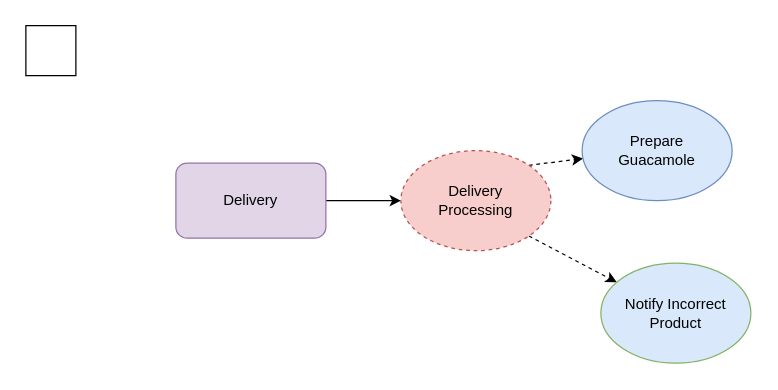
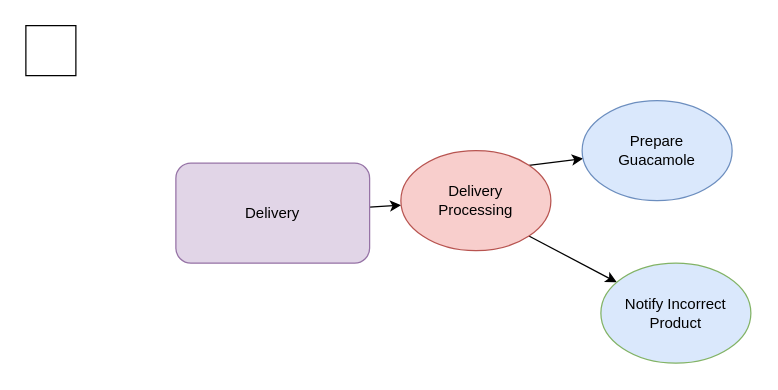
  <mxCell id="0" />
  <mxCell id="1" parent="0" />
  <mxCell id="2" style="rounded=0;orthogonalLoop=1;jettySize=auto;html=1;" edge="1" parent="1" source="6" target="5"><mxGeometry relative="1" as="geometry"><mxPoint x="240" y="160" as="sourcePoint" /></mxGeometry></mxCell>
- <mxCell id="3" style="edgeStyle=none;rounded=0;orthogonalLoop=1;jettySize=auto;html=1;exitX=1;exitY=0;exitDx=0;exitDy=0;dashed=1;" edge="1" parent="1" source="5" target="7"><mxGeometry relative="1" as="geometry"><mxPoint x="480" y="90" as="targetPoint" /></mxGeometry></mxCell>
- <mxCell id="4" style="edgeStyle=none;rounded=0;orthogonalLoop=1;jettySize=auto;html=1;exitX=1;exitY=1;exitDx=0;exitDy=0;dashed=1;" edge="1" parent="1" source="5" target="8"><mxGeometry relative="1" as="geometry" /></mxCell>
- <mxCell id="5" value="Delivery&lt;br&gt;Processing" style="ellipse;whiteSpace=wrap;html=1;fillColor=#f8cecc;strokeColor=#b85450;dashed=1;" vertex="1" parent="1"><mxGeometry x="320" y="120" width="120" height="80" as="geometry" /></mxCell>
- <mxCell id="6" value="Delivery" style="rounded=1;whiteSpace=wrap;html=1;fillColor=#e1d5e7;strokeColor=#9673a6;" vertex="1" parent="1"><mxGeometry x="140" y="130" width="120" height="60" as="geometry" /></mxCell>
+ <mxCell id="3" style="edgeStyle=none;rounded=0;orthogonalLoop=1;jettySize=auto;html=1;exitX=1;exitY=0;exitDx=0;exitDy=0;" edge="1" parent="1" source="5" target="7"><mxGeometry relative="1" as="geometry"><mxPoint x="480" y="90" as="targetPoint" /></mxGeometry></mxCell>
+ <mxCell id="4" style="edgeStyle=none;rounded=0;orthogonalLoop=1;jettySize=auto;html=1;exitX=1;exitY=1;exitDx=0;exitDy=0;" edge="1" parent="1" source="5" target="8"><mxGeometry relative="1" as="geometry" /></mxCell>
+ <mxCell id="5" value="Delivery&lt;br&gt;Processing" style="ellipse;whiteSpace=wrap;html=1;fillColor=#f8cecc;strokeColor=#b85450;" vertex="1" parent="1"><mxGeometry x="320" y="120" width="120" height="80" as="geometry" /></mxCell>
+ <mxCell id="6" value="Delivery" style="rounded=1;whiteSpace=wrap;html=1;fillColor=#e1d5e7;strokeColor=#9673a6;" vertex="1" parent="1"><mxGeometry x="140" y="130" width="155" height="80" as="geometry" /></mxCell>
  <mxCell id="7" value="Prepare&lt;br&gt;Guacamole" style="ellipse;whiteSpace=wrap;html=1;fillColor=#dae8fc;strokeColor=#6c8ebf;" vertex="1" parent="1"><mxGeometry x="465" y="80" width="120" height="80" as="geometry" /></mxCell>
  <mxCell id="8" value="Notify Incorrect Product" style="ellipse;whiteSpace=wrap;html=1;fillColor=#dae8fc;strokeColor=#82b366;" vertex="1" parent="1"><mxGeometry x="480" y="210" width="120" height="80" as="geometry" /></mxCell>
  <mxCell id="9" value="" style="rounded=0;whiteSpace=wrap;html=1;" vertex="1" parent="1"><mxGeometry x="20" y="20" width="40" height="40" as="geometry" /></mxCell>
